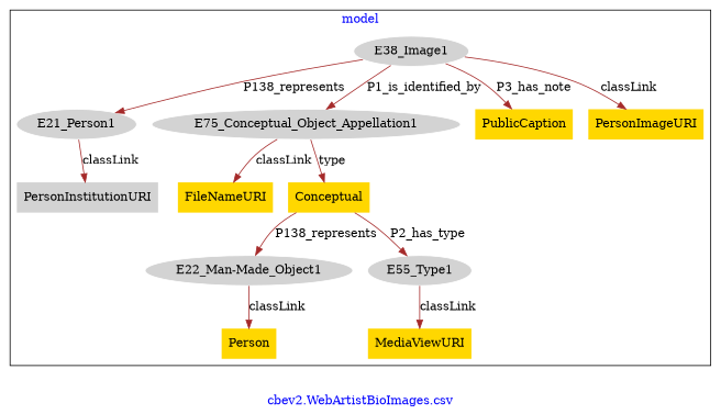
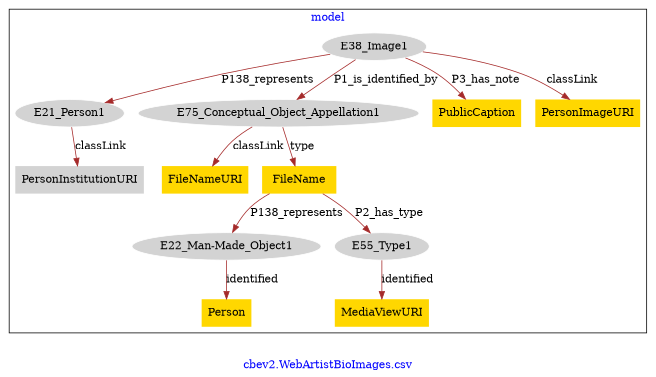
  digraph {
    fontcolor=blue
    label="cbev2.WebArtistBioImages.csv"
    remincross=true
    node [fillcolor=lightgray style=filled shape=plaintext]
    edge [color=brown fontcolor=black]
    n1 [color=white label=E21_Person1 shape=""]
    n2 [label=PersonInstitutionURI]
    n3 [color=white label="E22_Man-Made_Object1" shape=""]
    n4 [fillcolor=gold label=Person]
    n5 [color=white label=E38_Image1 shape=""]
    n6 [color=white label=E75_Conceptual_Object_Appellation1 shape=""]
    n7 [color=white label=E55_Type1 shape=""]
    n8 [fillcolor=gold label=PublicCaption]
    n9 [fillcolor=gold label=PersonImageURI]
    n10 [fillcolor=gold label=MediaViewURI]
    n11 [fillcolor=gold label=FileNameURI]
-   n12 [fillcolor=gold label=Conceptual]
+   n12 [fillcolor=gold label=FileName]
    subgraph cluster_1 {
      label=model
      n1
      n2
      n3
      n4
      n5
      n6
      n7
      n8
      n9
      n10
      n11
      n12
    }
    n1 -> n2 [label=classLink]
-   n3 -> n4 [label=classLink]
+   n3 -> n4 [label=identified]
    n5 -> n1 [label=P138_represents]
    n5 -> n6 [label=P1_is_identified_by]
    n5 -> n8 [label=P3_has_note]
    n5 -> n9 [label=classLink]
    n6 -> n11 [label=classLink]
    n6 -> n12 [label=type]
-   n7 -> n10 [label=classLink]
+   n7 -> n10 [label=identified]
    n12 -> n3 [label=P138_represents]
    n12 -> n7 [label=P2_has_type]
  }
